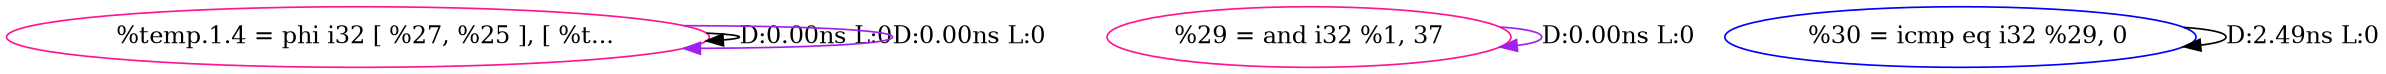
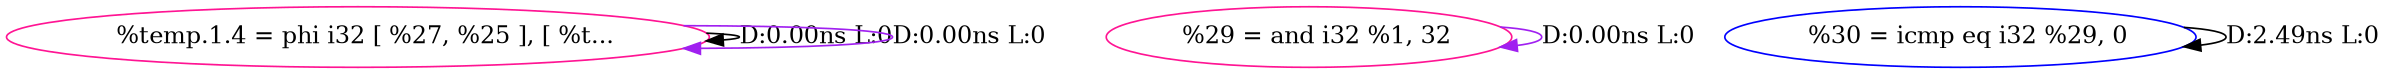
  digraph {
    node [color=deeppink]
    edge [color=black]
    n1 [label="  %temp.1.4 = phi i32 [ %27, %25 ], [ %t..."]
-   n2 [label="%29 = and i32 %1, 37"]
+   n2 [label="  %29 = and i32 %1, 32"]
    n3 [label="  %30 = icmp eq i32 %29, 0" color=blue]
    n1 -> n1 [label="D:0.00ns L:0"]
    n1 -> n1 [color=purple label="D:0.00ns L:0"]
    n2 -> n2 [color=purple label="D:0.00ns L:0"]
    n3 -> n3 [label="D:2.49ns L:0"]
  }
